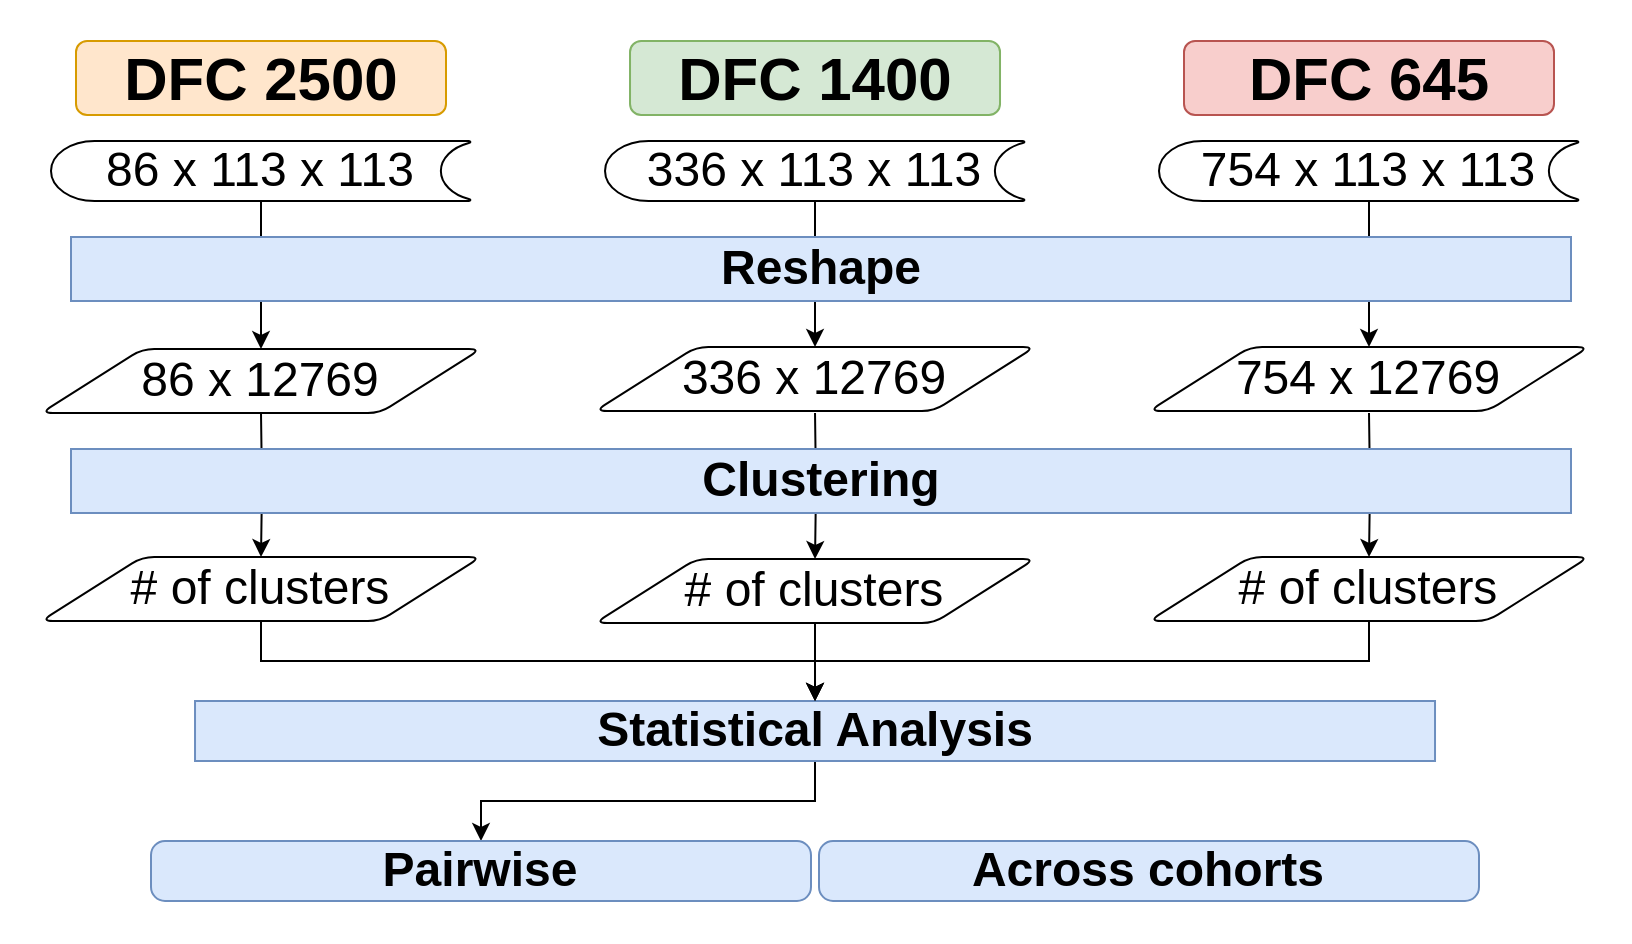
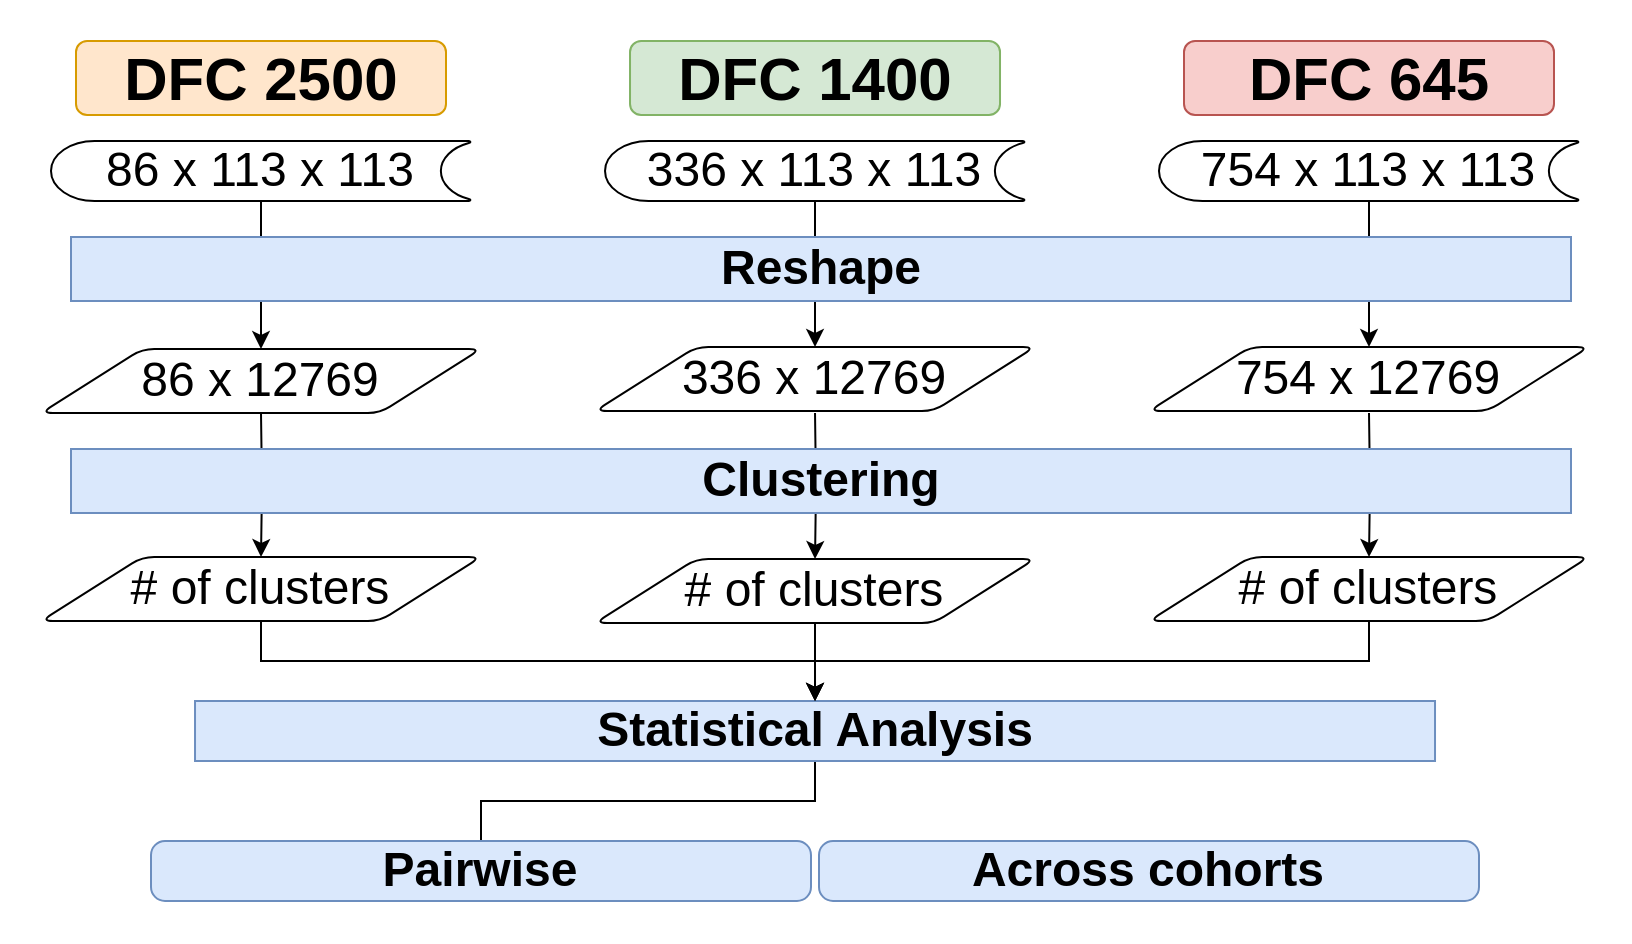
  <mxCell id="0" />
  <mxCell id="1" parent="0" />
  <mxCell id="2" style="edgeStyle=orthogonalEdgeStyle;rounded=0;orthogonalLoop=1;jettySize=auto;html=1;strokeWidth=1;fontSize=24;" parent="1" source="11" target="12" edge="1"><mxGeometry relative="1" as="geometry" /></mxCell>
  <mxCell id="3" style="edgeStyle=orthogonalEdgeStyle;rounded=0;orthogonalLoop=1;jettySize=auto;html=1;entryX=0.5;entryY=0;entryDx=0;entryDy=0;strokeWidth=1;fontSize=24;" parent="1" source="9" target="10" edge="1"><mxGeometry relative="1" as="geometry" /></mxCell>
  <mxCell id="4" style="edgeStyle=orthogonalEdgeStyle;rounded=0;orthogonalLoop=1;jettySize=auto;html=1;strokeWidth=1;fontSize=24;" parent="1" source="5" target="6" edge="1"><mxGeometry relative="1" as="geometry" /></mxCell>
  <mxCell id="5" value="&lt;font style=&quot;font-size: 24px&quot;&gt;86 x 113 x 113&lt;/font&gt;" style="strokeWidth=1;html=1;shape=mxgraph.flowchart.stored_data;whiteSpace=wrap;" parent="1" vertex="1"><mxGeometry x="25" y="70" width="210" height="30" as="geometry" /></mxCell>
  <mxCell id="6" value="&lt;font style=&quot;font-size: 24px&quot;&gt;86 x 12769&lt;/font&gt;" style="shape=parallelogram;html=1;strokeWidth=1;perimeter=parallelogramPerimeter;whiteSpace=wrap;rounded=1;arcSize=12;size=0.23;" parent="1" vertex="1"><mxGeometry x="20" y="174" width="220" height="32" as="geometry" /></mxCell>
- <mxCell id="7" style="edgeStyle=orthogonalEdgeStyle;rounded=0;orthogonalLoop=1;jettySize=auto;html=1;entryX=0.5;entryY=0;entryDx=0;entryDy=0;strokeWidth=1;fontSize=24;" parent="1" source="8" target="16" edge="1"><mxGeometry relative="1" as="geometry" /></mxCell>
+ <mxCell id="7" style="edgeStyle=orthogonalEdgeStyle;rounded=0;orthogonalLoop=1;jettySize=auto;html=1;entryX=0.5;entryY=0;entryDx=0;entryDy=0;strokeWidth=1;fontSize=24;endArrow=none;" parent="1" source="8" target="16" edge="1"><mxGeometry relative="1" as="geometry" /></mxCell>
  <mxCell id="8" value="&lt;font style=&quot;font-size: 24px&quot;&gt;&lt;b&gt;Statistical Analysis&lt;/b&gt;&lt;/font&gt;" style="html=1;dashed=0;whitespace=wrap;strokeWidth=1;fillColor=#dae8fc;strokeColor=#6c8ebf;" parent="1" vertex="1"><mxGeometry x="97.01" y="350" width="620" height="30" as="geometry" /></mxCell>
  <mxCell id="9" value="&lt;font style=&quot;font-size: 24px&quot;&gt;336 x 113 x 113&lt;/font&gt;" style="strokeWidth=1;html=1;shape=mxgraph.flowchart.stored_data;whiteSpace=wrap;" parent="1" vertex="1"><mxGeometry x="302.01" y="70" width="210" height="30" as="geometry" /></mxCell>
  <mxCell id="10" value="&lt;font style=&quot;font-size: 24px&quot;&gt;336 x 12769&lt;/font&gt;" style="shape=parallelogram;html=1;strokeWidth=1;perimeter=parallelogramPerimeter;whiteSpace=wrap;rounded=1;arcSize=12;size=0.23;" parent="1" vertex="1"><mxGeometry x="297.01" y="173" width="220" height="32" as="geometry" /></mxCell>
  <mxCell id="11" value="&lt;font style=&quot;font-size: 24px&quot;&gt;754 x 113 x 113&lt;/font&gt;" style="strokeWidth=1;html=1;shape=mxgraph.flowchart.stored_data;whiteSpace=wrap;" parent="1" vertex="1"><mxGeometry x="579" y="70" width="210" height="30" as="geometry" /></mxCell>
  <mxCell id="12" value="&lt;font style=&quot;font-size: 24px&quot;&gt;754 x 12769&lt;/font&gt;" style="shape=parallelogram;html=1;strokeWidth=1;perimeter=parallelogramPerimeter;whiteSpace=wrap;rounded=1;arcSize=12;size=0.23;" parent="1" vertex="1"><mxGeometry x="574" y="173" width="220" height="32" as="geometry" /></mxCell>
  <mxCell id="13" value="&lt;font style=&quot;font-size: 30px&quot;&gt;&lt;b&gt;DFC 2500&lt;/b&gt;&lt;/font&gt;" style="rounded=1;whiteSpace=wrap;html=1;strokeWidth=1;fillColor=#ffe6cc;strokeColor=#d79b00;" parent="1" vertex="1"><mxGeometry x="37.5" y="20" width="185" height="37" as="geometry" /></mxCell>
  <mxCell id="14" value="&lt;font style=&quot;font-size: 30px&quot;&gt;&lt;b&gt;DFC 1400&lt;/b&gt;&lt;/font&gt;" style="rounded=1;whiteSpace=wrap;html=1;strokeWidth=1;fillColor=#d5e8d4;strokeColor=#82b366;" parent="1" vertex="1"><mxGeometry x="314.51" y="20" width="185" height="37" as="geometry" /></mxCell>
  <mxCell id="15" value="&lt;font style=&quot;font-size: 30px&quot;&gt;&lt;b&gt;DFC 645&lt;/b&gt;&lt;/font&gt;" style="rounded=1;whiteSpace=wrap;html=1;strokeWidth=1;fillColor=#f8cecc;strokeColor=#b85450;" parent="1" vertex="1"><mxGeometry x="591.5" y="20" width="185" height="37" as="geometry" /></mxCell>
  <mxCell id="16" value="&lt;b&gt;Pairwise&lt;/b&gt;" style="rounded=1;whiteSpace=wrap;html=1;absoluteArcSize=1;arcSize=14;strokeWidth=1;fontSize=24;fillColor=#dae8fc;strokeColor=#6c8ebf;" parent="1" vertex="1"><mxGeometry x="75" y="420" width="330" height="30" as="geometry" /></mxCell>
  <mxCell id="17" value="&lt;span style=&quot;font-size: 24px&quot;&gt;&lt;b&gt;Reshape&lt;/b&gt;&lt;/span&gt;" style="html=1;dashed=0;whitespace=wrap;strokeWidth=1;fillColor=#dae8fc;strokeColor=#6c8ebf;" parent="1" vertex="1"><mxGeometry x="35" y="118" width="750" height="32" as="geometry" /></mxCell>
  <mxCell id="18" style="edgeStyle=orthogonalEdgeStyle;rounded=0;orthogonalLoop=1;jettySize=auto;html=1;strokeWidth=1;fontSize=24;" parent="1" target="26" edge="1"><mxGeometry relative="1" as="geometry"><mxPoint x="684" y="206" as="sourcePoint" /></mxGeometry></mxCell>
  <mxCell id="19" style="edgeStyle=orthogonalEdgeStyle;rounded=0;orthogonalLoop=1;jettySize=auto;html=1;entryX=0.5;entryY=0;entryDx=0;entryDy=0;strokeWidth=1;fontSize=24;" parent="1" target="24" edge="1"><mxGeometry relative="1" as="geometry"><mxPoint x="407.01" y="206" as="sourcePoint" /></mxGeometry></mxCell>
  <mxCell id="20" style="edgeStyle=orthogonalEdgeStyle;rounded=0;orthogonalLoop=1;jettySize=auto;html=1;strokeWidth=1;fontSize=24;" parent="1" target="22" edge="1"><mxGeometry relative="1" as="geometry"><mxPoint x="130" y="206" as="sourcePoint" /></mxGeometry></mxCell>
  <mxCell id="21" style="edgeStyle=orthogonalEdgeStyle;rounded=0;orthogonalLoop=1;jettySize=auto;html=1;entryX=0.5;entryY=0;entryDx=0;entryDy=0;strokeWidth=1;fontSize=24;" parent="1" source="22" target="8" edge="1"><mxGeometry relative="1" as="geometry" /></mxCell>
  <mxCell id="22" value="&lt;font style=&quot;font-size: 24px&quot;&gt;# of clusters&lt;/font&gt;" style="shape=parallelogram;html=1;strokeWidth=1;perimeter=parallelogramPerimeter;whiteSpace=wrap;rounded=1;arcSize=12;size=0.23;" parent="1" vertex="1"><mxGeometry x="20" y="278" width="220" height="32" as="geometry" /></mxCell>
  <mxCell id="23" style="edgeStyle=orthogonalEdgeStyle;rounded=0;orthogonalLoop=1;jettySize=auto;html=1;entryX=0.5;entryY=0;entryDx=0;entryDy=0;strokeWidth=1;fontSize=24;" parent="1" source="24" target="8" edge="1"><mxGeometry relative="1" as="geometry" /></mxCell>
  <mxCell id="24" value="&lt;span style=&quot;font-size: 24px&quot;&gt;# of clusters&lt;/span&gt;" style="shape=parallelogram;html=1;strokeWidth=1;perimeter=parallelogramPerimeter;whiteSpace=wrap;rounded=1;arcSize=12;size=0.23;" parent="1" vertex="1"><mxGeometry x="297.01" y="279" width="220" height="32" as="geometry" /></mxCell>
  <mxCell id="25" style="edgeStyle=orthogonalEdgeStyle;rounded=0;orthogonalLoop=1;jettySize=auto;html=1;entryX=0.5;entryY=0;entryDx=0;entryDy=0;strokeWidth=1;fontSize=24;" parent="1" source="26" target="8" edge="1"><mxGeometry relative="1" as="geometry" /></mxCell>
  <mxCell id="26" value="&lt;span style=&quot;font-size: 24px&quot;&gt;# of clusters&lt;/span&gt;" style="shape=parallelogram;html=1;strokeWidth=1;perimeter=parallelogramPerimeter;whiteSpace=wrap;rounded=1;arcSize=12;size=0.23;" parent="1" vertex="1"><mxGeometry x="574" y="278" width="220" height="32" as="geometry" /></mxCell>
  <mxCell id="27" value="&lt;span style=&quot;font-size: 24px&quot;&gt;&lt;b&gt;Clustering&lt;/b&gt;&lt;/span&gt;" style="html=1;dashed=0;whitespace=wrap;strokeWidth=1;fillColor=#dae8fc;strokeColor=#6c8ebf;" parent="1" vertex="1"><mxGeometry x="35" y="224" width="750" height="32" as="geometry" /></mxCell>
  <mxCell id="28" value="&lt;b&gt;Across cohorts&lt;/b&gt;" style="rounded=1;whiteSpace=wrap;html=1;absoluteArcSize=1;arcSize=14;strokeWidth=1;fontSize=24;fillColor=#dae8fc;strokeColor=#6c8ebf;" parent="1" vertex="1"><mxGeometry x="409" y="420" width="330" height="30" as="geometry" /></mxCell>
